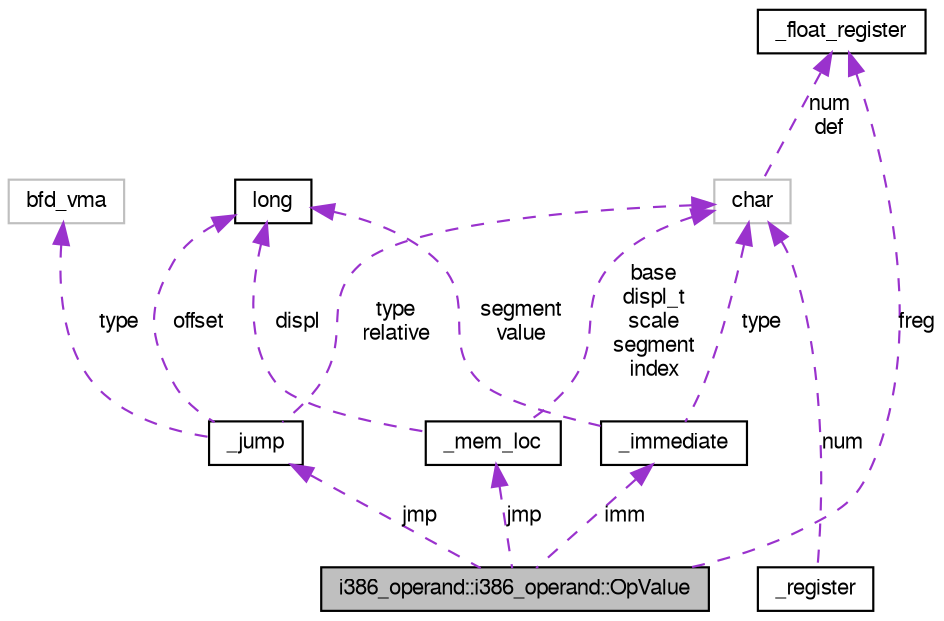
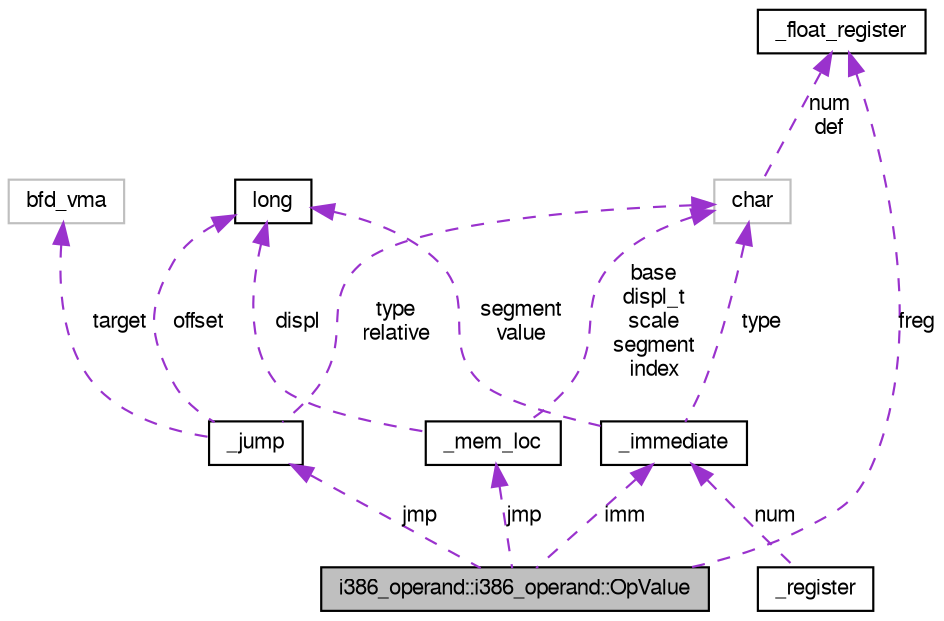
  digraph {
    node [color=black fontname=FreeSans fontsize=10 shape=record]
    edge [color=darkorchid3 dir=back fontname=FreeSans fontsize=10 labelfontname=FreeSans labelfontsize=10 style=dashed]
    n1 [fillcolor=grey75 fontcolor=black height=0.2 label="i386_operand::i386_operand::OpValue" style=filled width=0.4]
    n2 [height=0.2 label=_float_register width=0.4]
    n3 [color=grey75 height=0.2 label=char width=0.4]
    n4 [height=0.2 label=_jump width=0.4]
    n5 [height=0.2 label=_mem_loc width=0.4]
    n6 [height=0.2 label=_immediate width=0.4]
    n7 [height=0.2 label=_register width=0.4]
    n8 [color=grey75 height=0.2 label=bfd_vma width=0.4]
    n9 [height=0.2 label=long width=0.4]
    n2 -> n1 [label=freg]
    n2 -> n3 [label="num\ndef"]
    n3 -> n4 [label="type\nrelative"]
    n3 -> n5 [label="base\ndispl_t\nscale\nsegment\nindex"]
    n3 -> n6 [label=type]
-   n3 -> n7 [label=num]
+   n6 -> n7 [label=num]
    n4 -> n1 [label=jmp]
    n5 -> n1 [label=jmp]
    n6 -> n1 [label=imm]
-   n8 -> n4 [label=type]
+   n8 -> n4 [label=target]
    n9 -> n4 [label=offset]
    n9 -> n5 [label=displ]
    n9 -> n6 [label="segment\nvalue"]
  }
